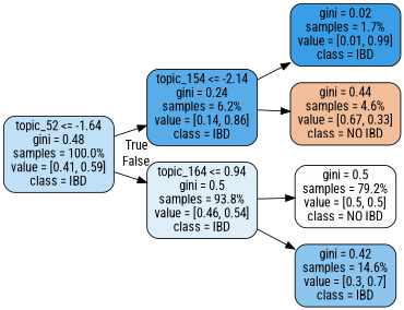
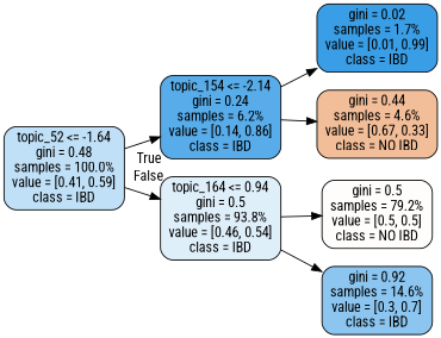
  digraph {
    rankdir=LR
    fontname="Roboto Condensed"
    node [color=black fontname="Roboto Condensed" shape=box style="filled, rounded"]
    edge [fontname="Roboto Condensed"]
    n1 [fillcolor="#399de550" label="topic_52 <= -1.64\ngini = 0.48\nsamples = 100.0%\nvalue = [0.41, 0.59]\nclass = IBD"]
    n2 [fillcolor="#399de5d7" label="topic_154 <= -2.14\ngini = 0.24\nsamples = 6.2%\nvalue = [0.14, 0.86]\nclass = IBD"]
    n3 [fillcolor="#399de529" label="topic_164 <= 0.94\ngini = 0.5\nsamples = 93.8%\nvalue = [0.46, 0.54]\nclass = IBD"]
    n4 [fillcolor="#399de5fd" label="gini = 0.02\nsamples = 1.7%\nvalue = [0.01, 0.99]\nclass = IBD"]
    n5 [fillcolor="#e5813983" label="gini = 0.44\nsamples = 4.6%\nvalue = [0.67, 0.33]\nclass = NO IBD"]
    n6 [fillcolor="#e5813903" label="gini = 0.5\nsamples = 79.2%\nvalue = [0.5, 0.5]\nclass = NO IBD"]
-   n7 [fillcolor="#399de594" label="gini = 0.42\nsamples = 14.6%\nvalue = [0.3, 0.7]\nclass = IBD"]
+   n7 [fillcolor="#399de594" label="gini = 0.92\nsamples = 14.6%\nvalue = [0.3, 0.7]\nclass = IBD"]
    n1 -> n2 [headlabel=True labelangle=45 labeldistance=2.5]
    n1 -> n3 [headlabel=False labelangle=-45 labeldistance=2.5]
    n2 -> n4
    n2 -> n5
    n3 -> n6
    n3 -> n7
  }
